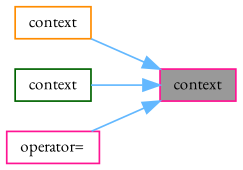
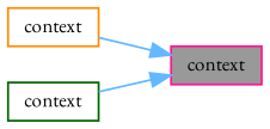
  digraph {
    rankdir=RL
    fontname="EB Garamond"
    node [color=deeppink fillcolor=white fontname="EB Garamond" fontsize=10 shape=box style=filled]
    edge [color=steelblue1 dir=back fontname="EB Garamond" fontsize=10 labelfontname=Helvetica labelfontsize=10 style=solid]
    n1 [fillcolor=grey60 fontcolor=black height=0.2 label=context width=0.4]
    n2 [color=darkorange height=0.2 label=context width=0.4]
    n3 [color=darkgreen height=0.2 label=context width=0.4]
-   n4 [height=0.2 label="operator=" width=0.4]
    n1 -> n2
    n1 -> n3
-   n1 -> n4
  }
